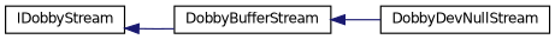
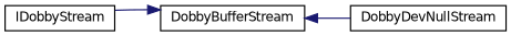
  digraph {
    rankdir=LR
    node [color=black fillcolor=white fontname=Helvetica fontsize=10 shape=record style=filled]
    edge [color=midnightblue dir=back fontname=Helvetica fontsize=10 labelfontname=Helvetica labelfontsize=10 style=solid]
    n1 [height=0.2 label=IDobbyStream width=0.4]
    n2 [height=0.2 label=DobbyBufferStream width=0.4]
    n3 [height=0.2 label=DobbyDevNullStream width=0.4]
-   n1 -> n2
+   n2 -> n1
    n2 -> n3
  }
